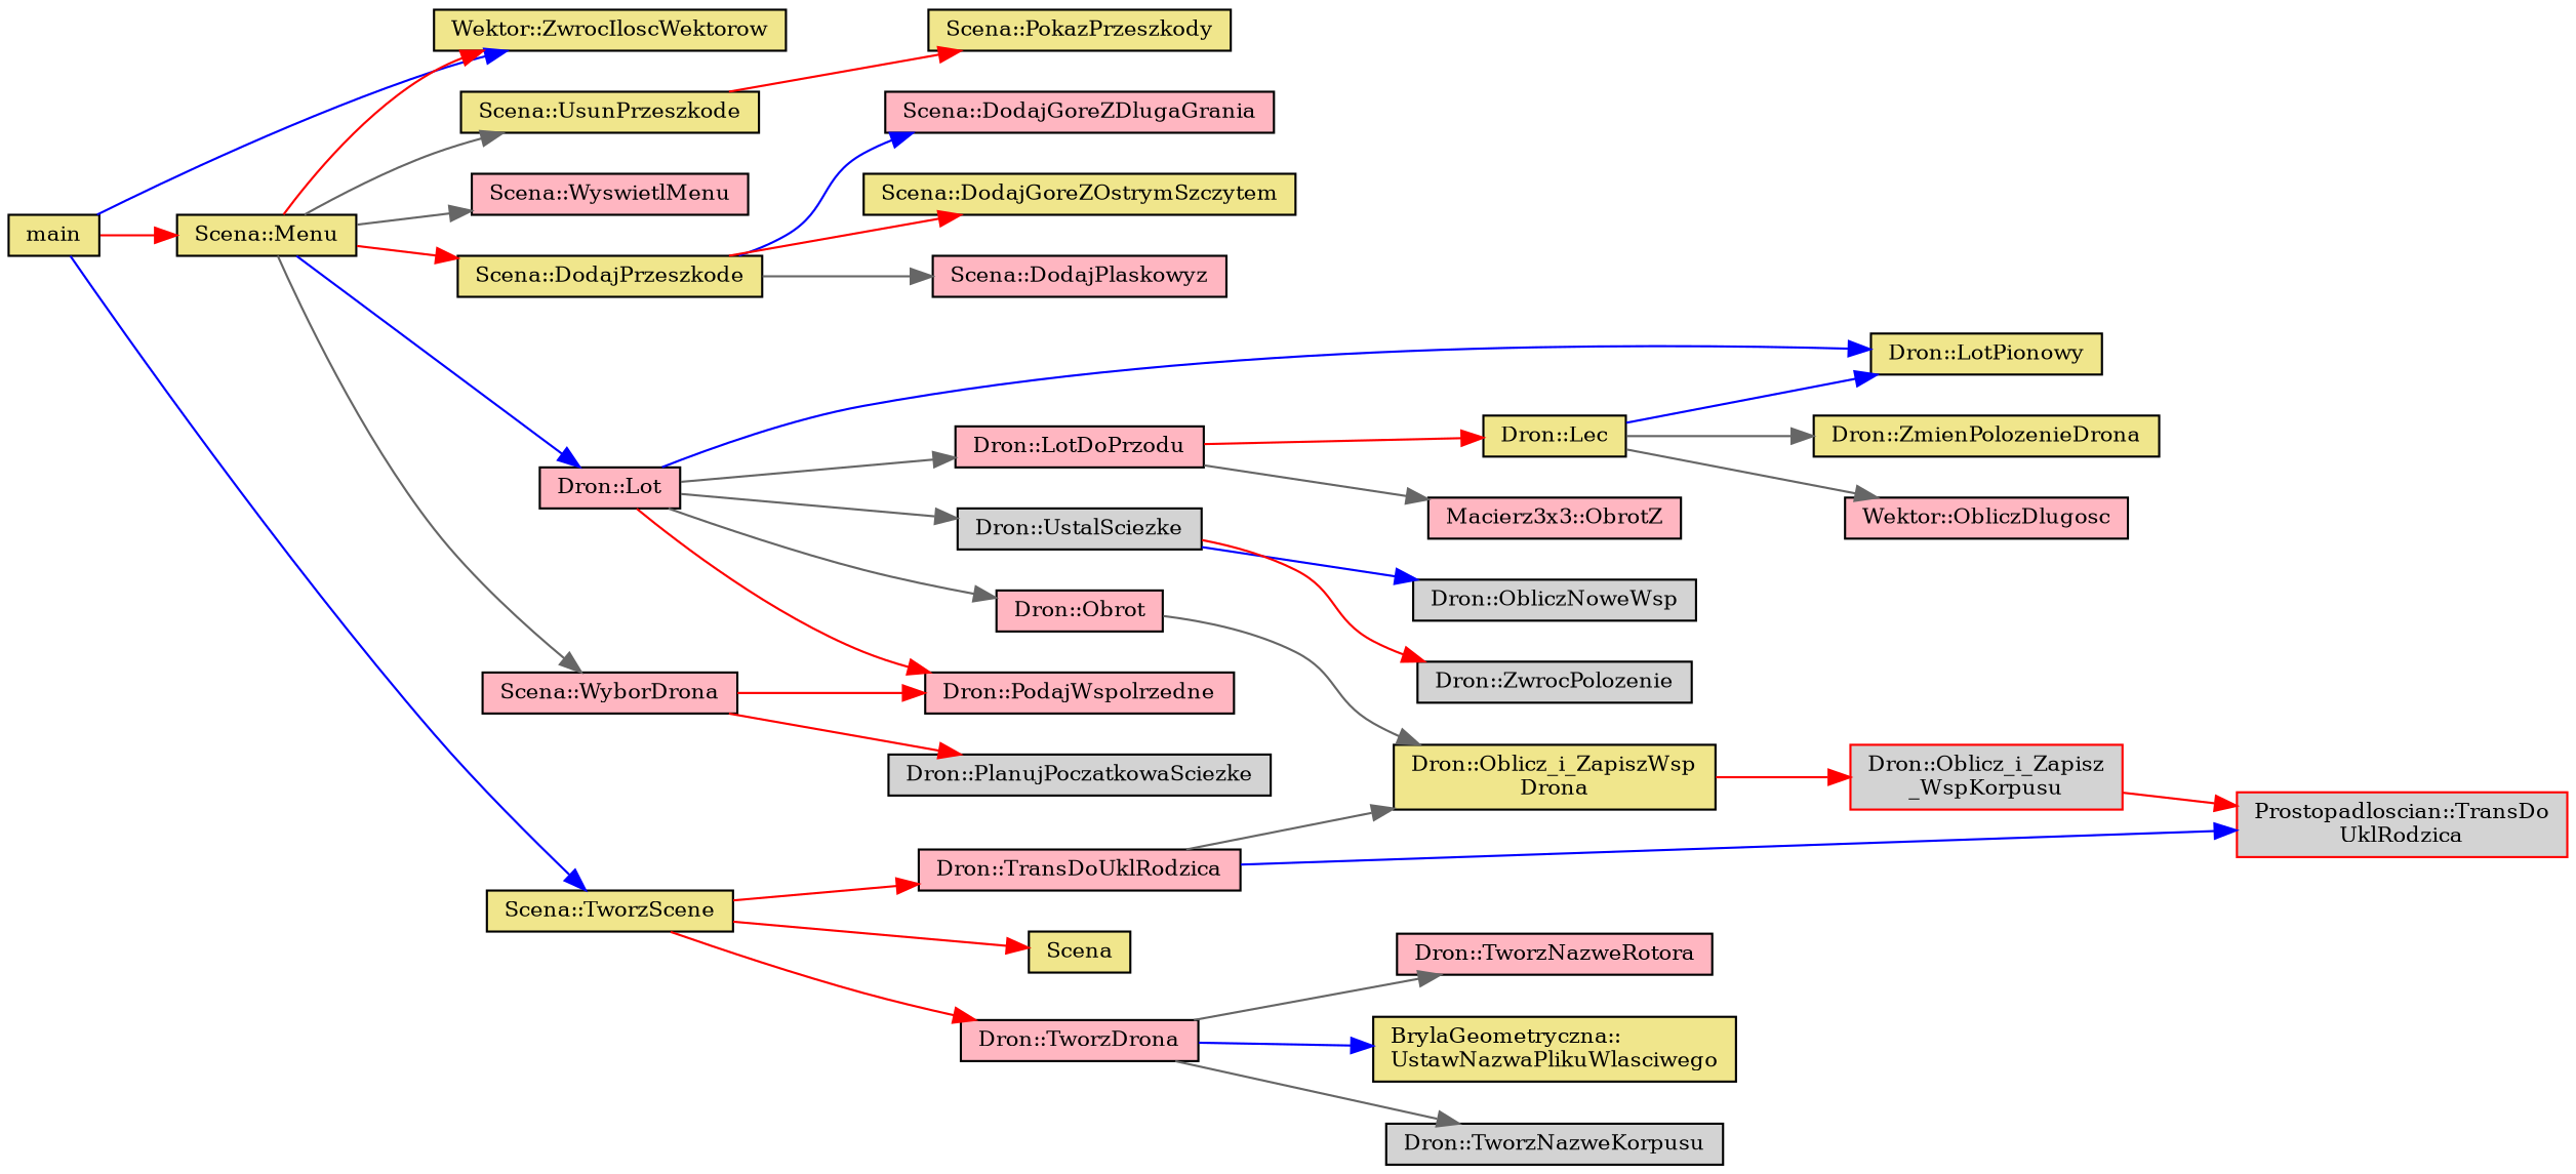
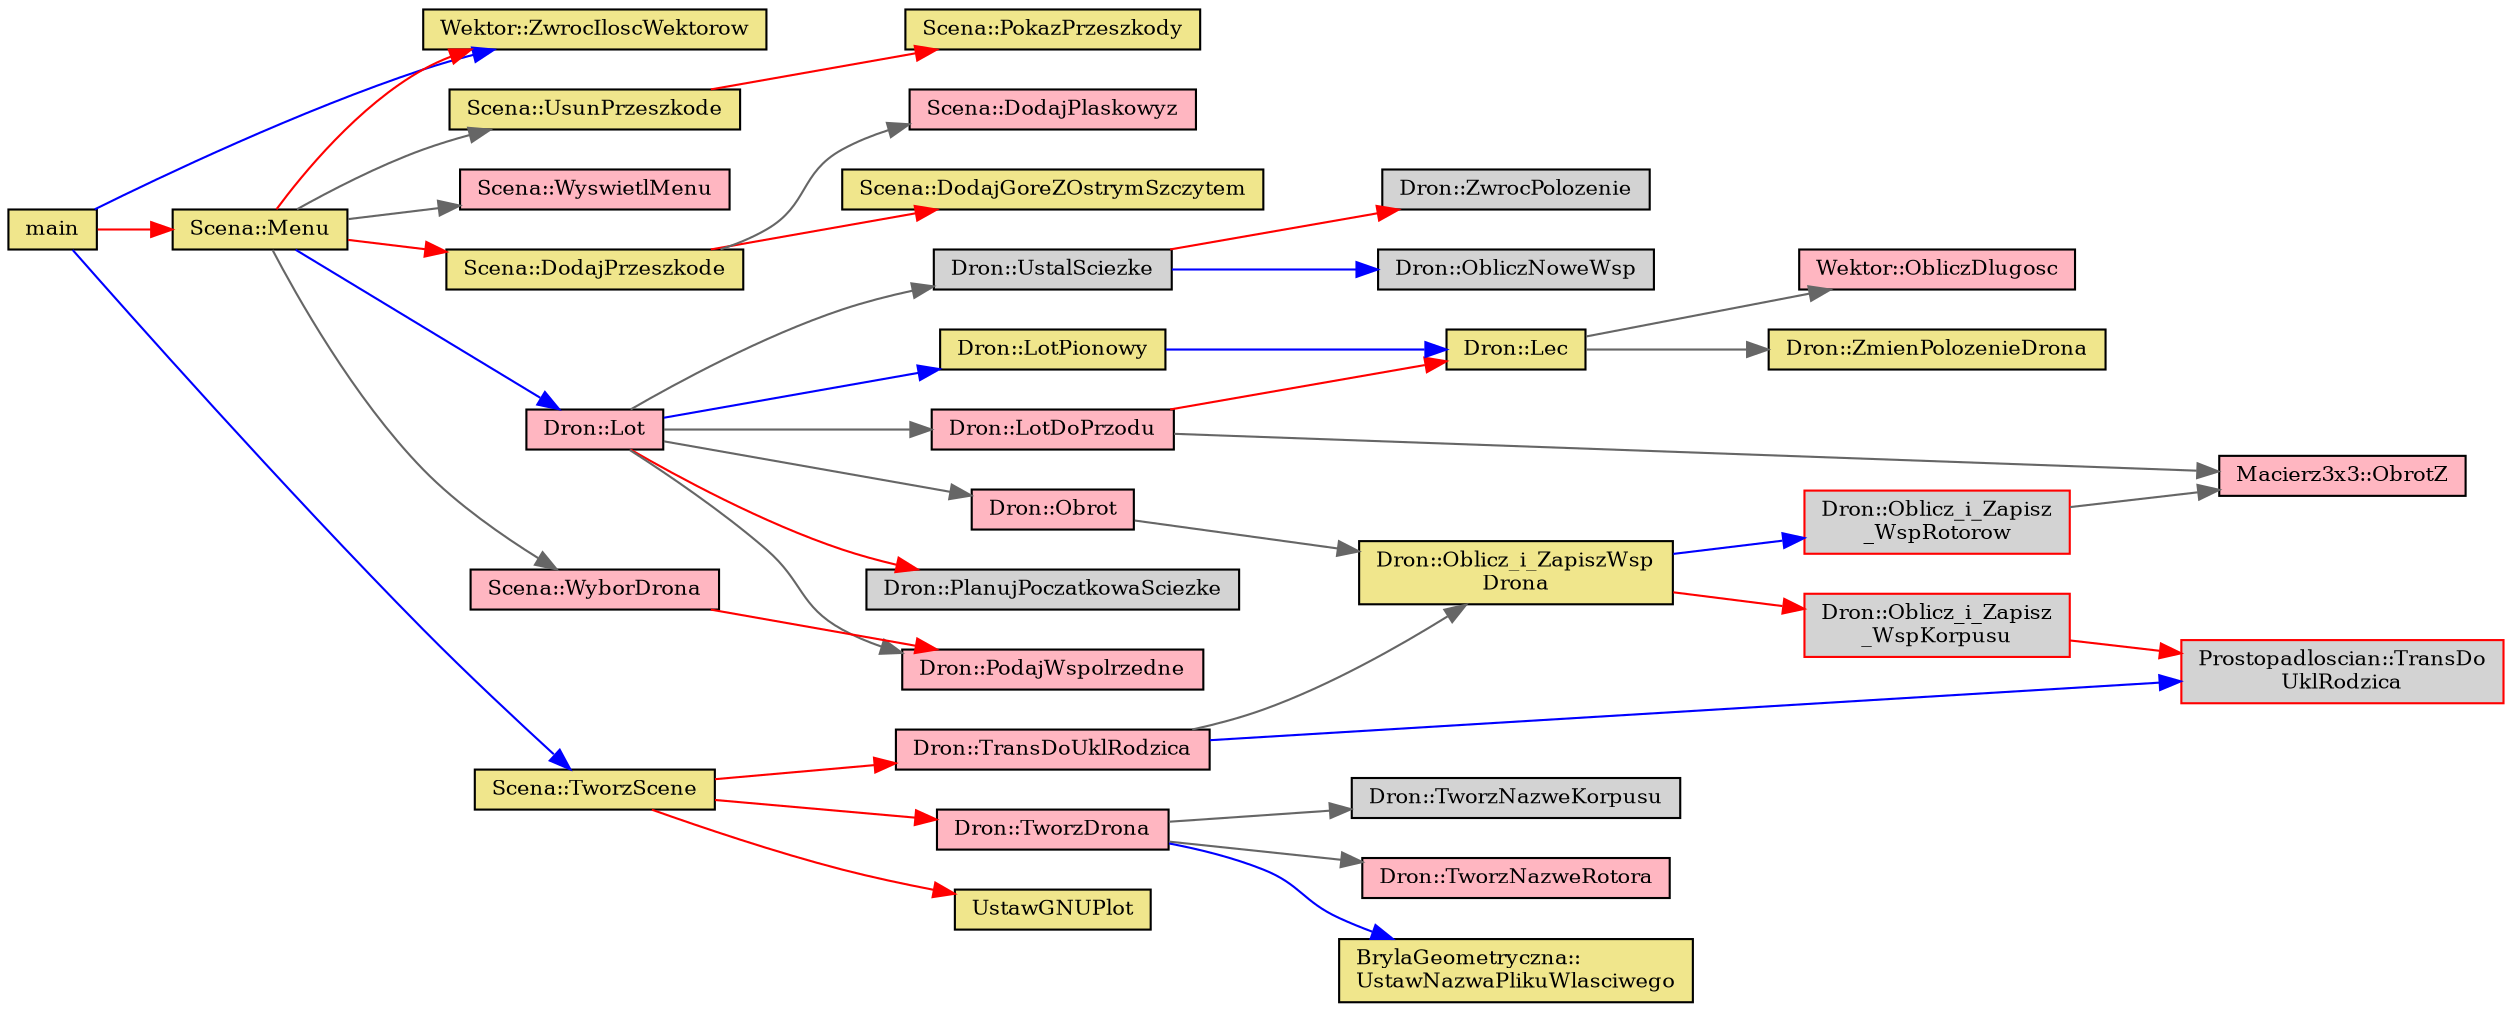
  digraph {
    fontname="DejaVu Serif"
    rankdir=LR
    node [color=black fillcolor=khaki fontname="DejaVu Serif" fontsize=10 shape=record style=filled]
    edge [color=red fontname="DejaVu Serif" fontsize=10 labelfontname=FreeSans labelfontsize=10 style=solid]
    n1 [fontcolor=black height=0.2 label=main width=0.4]
    n2 [height=0.2 label="Scena::Menu" width=0.4]
    n3 [height=0.2 label="Wektor::ZwrocIloscWektorow" width=0.4]
    n4 [height=0.2 label="Scena::TworzScene" width=0.4]
    n5 [height=0.2 label="Scena::DodajPrzeszkode" width=0.4]
    n6 [fillcolor=lightpink height=0.2 label="Dron::Lot" width=0.4]
    n7 [height=0.2 label="Scena::UsunPrzeszkode" width=0.4]
    n8 [fillcolor=lightpink height=0.2 label="Scena::WyborDrona" width=0.4]
    n9 [fillcolor=lightpink height=0.2 label="Scena::WyswietlMenu" width=0.4]
    n10 [fillcolor=lightpink height=0.2 label="Dron::TransDoUklRodzica" width=0.4]
    n11 [fillcolor=lightpink height=0.2 label="Dron::TworzDrona" width=0.4]
-   n12 [height=0.2 label=Scena width=0.4]
-   n13 [fillcolor=lightpink height=0.2 label="Scena::DodajGoreZDlugaGrania" width=0.4]
+   n12 [height=0.2 label=UstawGNUPlot width=0.4]
    n14 [height=0.2 label="Scena::DodajGoreZOstrymSzczytem" width=0.4]
    n15 [fillcolor=lightpink height=0.2 label="Scena::DodajPlaskowyz" width=0.4]
    n16 [fillcolor=lightpink height=0.2 label="Dron::LotDoPrzodu" width=0.4]
    n17 [height=0.2 label="Dron::LotPionowy" width=0.4]
    n18 [fillcolor=lightpink height=0.2 label="Dron::Obrot" width=0.4]
    n19 [fillcolor=lightgrey height=0.2 label="Dron::PlanujPoczatkowaSciezke" width=0.4]
    n20 [fillcolor=lightpink height=0.2 label="Dron::PodajWspolrzedne" width=0.4]
    n21 [fillcolor=lightgrey height=0.2 label="Dron::UstalSciezke" width=0.4]
    n22 [height=0.2 label="Scena::PokazPrzeszkody" width=0.4]
    n23 [height=0.2 label="Dron::Lec" width=0.4]
    n24 [fillcolor=lightpink height=0.2 label="Macierz3x3::ObrotZ" width=0.4]
    n25 [height=0.2 label="Dron::Oblicz_i_ZapiszWsp\lDrona" width=0.4]
    n26 [fillcolor=lightgrey height=0.2 label="Dron::ObliczNoweWsp" width=0.4]
    n27 [fillcolor=lightgrey height=0.2 label="Dron::ZwrocPolozenie" width=0.4]
    n28 [fillcolor=lightpink height=0.2 label="Wektor::ObliczDlugosc" width=0.4]
    n29 [height=0.2 label="Dron::ZmienPolozenieDrona" width=0.4]
    n30 [color=red fillcolor=lightgrey height=0.2 label="Prostopadloscian::TransDo\lUklRodzica" width=0.4]
    n31 [color=red fillcolor=lightgrey height=0.2 label="Dron::Oblicz_i_Zapisz\l_WspKorpusu" width=0.4]
+   n32 [color=red fillcolor=lightgrey height=0.2 label="Dron::Oblicz_i_Zapisz\l_WspRotorow" width=0.4]
    n33 [fillcolor=lightgrey height=0.2 label="Dron::TworzNazweKorpusu" width=0.4]
    n34 [fillcolor=lightpink height=0.2 label="Dron::TworzNazweRotora" width=0.4]
    n35 [height=0.2 label="BrylaGeometryczna::\lUstawNazwaPlikuWlasciwego" width=0.4]
    n1 -> n2
    n1 -> n3 [color=blue]
    n1 -> n4 [color=blue]
    n2 -> n3
    n2 -> n5
    n2 -> n6 [color=blue]
    n2 -> n7 [color=gray40]
    n2 -> n8 [color=gray40]
    n2 -> n9 [color=gray40]
    n4 -> n10
    n4 -> n11
    n4 -> n12
-   n5 -> n13 [color=blue]
    n5 -> n14
    n5 -> n15 [color=gray40]
    n6 -> n16 [color=gray40]
    n6 -> n17 [color=blue]
    n6 -> n18 [color=gray40]
-   n8 -> n19
-   n6 -> n20
+   n6 -> n19
+   n6 -> n20 [color=gray40]
    n6 -> n21 [color=gray40]
    n7 -> n22
    n8 -> n20
    n10 -> n25 [color=gray40]
    n10 -> n30 [color=blue]
    n11 -> n33 [color=gray40]
    n11 -> n34 [color=gray40]
    n11 -> n35 [color=blue]
    n16 -> n23
    n16 -> n24 [color=gray40]
-   n23 -> n17 [color=blue]
+   n17 -> n23 [color=blue]
    n18 -> n25 [color=gray40]
    n21 -> n26 [color=blue]
    n21 -> n27
    n23 -> n28 [color=gray40]
    n23 -> n29 [color=gray40]
    n25 -> n31
+   n25 -> n32 [color=blue]
    n31 -> n30
+   n32 -> n24 [color=gray40]
  }
